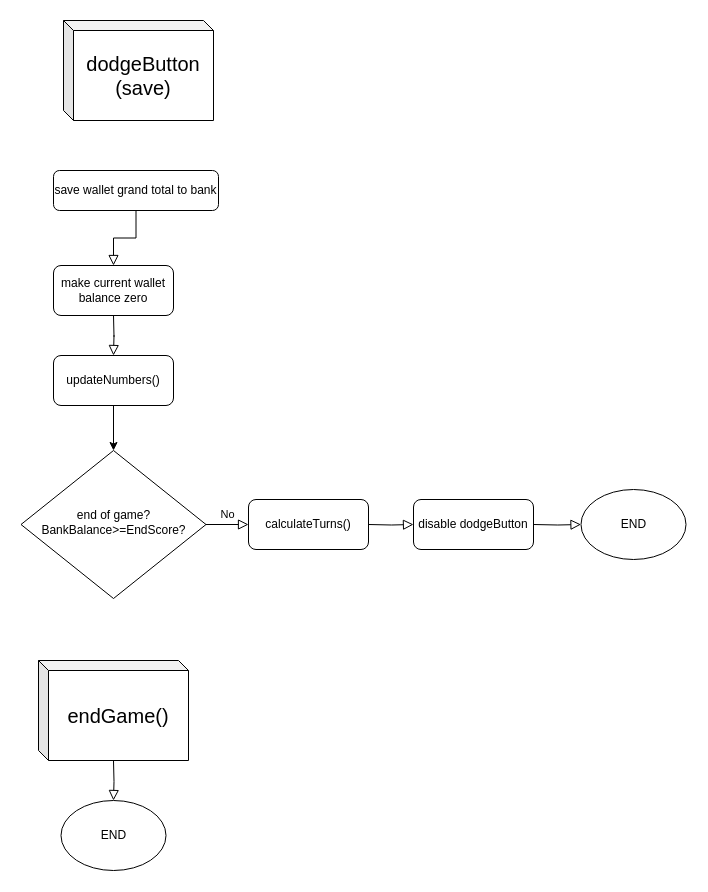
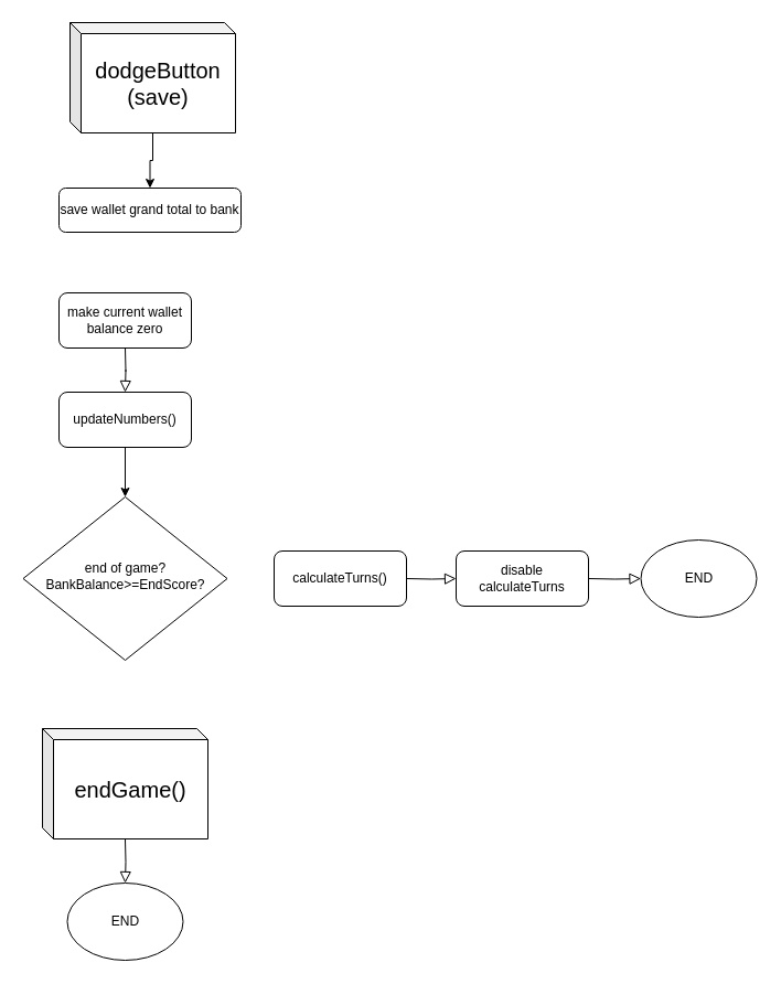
  <mxCell id="0" />
  <mxCell id="1" parent="0" />
- <mxCell id="2" value="" style="rounded=0;html=1;jettySize=auto;orthogonalLoop=1;fontSize=11;endArrow=block;endFill=0;endSize=8;strokeWidth=1;shadow=0;labelBackgroundColor=none;edgeStyle=orthogonalEdgeStyle;entryX=0.5;entryY=0;entryDx=0;entryDy=0;" parent="1" source="3" target="6" edge="1"><mxGeometry relative="1" as="geometry"><mxPoint x="113" y="270" as="targetPoint" /></mxGeometry></mxCell>
  <mxCell id="3" value="save wallet grand total to bank" style="rounded=1;whiteSpace=wrap;html=1;fontSize=12;glass=0;strokeWidth=1;shadow=0;" parent="1" vertex="1"><mxGeometry x="53" y="170" width="165" height="40" as="geometry" /></mxCell>
+ <mxCell id="4" style="edgeStyle=orthogonalEdgeStyle;rounded=0;orthogonalLoop=1;jettySize=auto;html=1;" parent="1" source="5" target="3" edge="1"><mxGeometry relative="1" as="geometry" /></mxCell>
  <mxCell id="5" value="&lt;font style=&quot;font-size: 20px&quot;&gt;dodgeButton&lt;br&gt;(save)&lt;br&gt;&lt;/font&gt;" style="shape=cube;whiteSpace=wrap;html=1;boundedLbl=1;backgroundOutline=1;darkOpacity=0.05;darkOpacity2=0.1;size=10;" parent="1" vertex="1"><mxGeometry x="63" y="20" width="150" height="100" as="geometry" /></mxCell>
  <mxCell id="6" value="make current wallet balance zero" style="rounded=1;whiteSpace=wrap;html=1;fontSize=12;glass=0;strokeWidth=1;shadow=0;" vertex="1" parent="1"><mxGeometry x="53" y="265" width="120" height="50" as="geometry" /></mxCell>
  <mxCell id="7" value="" style="rounded=0;html=1;jettySize=auto;orthogonalLoop=1;fontSize=11;endArrow=block;endFill=0;endSize=8;strokeWidth=1;shadow=0;labelBackgroundColor=none;edgeStyle=orthogonalEdgeStyle;" edge="1" parent="1"><mxGeometry y="20" relative="1" as="geometry"><mxPoint as="offset" /><mxPoint x="113" y="315" as="sourcePoint" /><mxPoint x="113" y="355" as="targetPoint" /></mxGeometry></mxCell>
  <mxCell id="8" style="edgeStyle=orthogonalEdgeStyle;rounded=0;orthogonalLoop=1;jettySize=auto;html=1;exitX=0.5;exitY=1;exitDx=0;exitDy=0;" edge="1" parent="1" source="9"><mxGeometry relative="1" as="geometry"><mxPoint x="113" y="450" as="targetPoint" /></mxGeometry></mxCell>
  <mxCell id="9" value="updateNumbers()" style="rounded=1;whiteSpace=wrap;html=1;fontSize=12;glass=0;strokeWidth=1;shadow=0;" vertex="1" parent="1"><mxGeometry x="53" y="355" width="120" height="50" as="geometry" /></mxCell>
  <mxCell id="10" value="end of game?&lt;br&gt;BankBalance&amp;gt;=EndScore?" style="rhombus;whiteSpace=wrap;html=1;shadow=0;fontFamily=Helvetica;fontSize=12;align=center;strokeWidth=1;spacing=6;spacingTop=-4;" vertex="1" parent="1"><mxGeometry x="20.5" y="450" width="185" height="148" as="geometry" /></mxCell>
- <mxCell id="11" value="No" style="edgeStyle=orthogonalEdgeStyle;rounded=0;html=1;jettySize=auto;orthogonalLoop=1;fontSize=11;endArrow=block;endFill=0;endSize=8;strokeWidth=1;shadow=0;labelBackgroundColor=none;exitX=1;exitY=0.5;exitDx=0;exitDy=0;entryX=0;entryY=0.5;entryDx=0;entryDy=0;" edge="1" parent="1" source="10" target="12"><mxGeometry y="10" relative="1" as="geometry"><mxPoint as="offset" /><mxPoint x="188" y="930" as="sourcePoint" /><mxPoint x="218" y="490" as="targetPoint" /></mxGeometry></mxCell>
  <mxCell id="12" value="calculateTurns()" style="rounded=1;whiteSpace=wrap;html=1;fontSize=12;glass=0;strokeWidth=1;shadow=0;" vertex="1" parent="1"><mxGeometry x="248" y="499" width="120" height="50" as="geometry" /></mxCell>
- <mxCell id="13" value="disable dodgeButton" style="rounded=1;whiteSpace=wrap;html=1;fontSize=12;glass=0;strokeWidth=1;shadow=0;" vertex="1" parent="1"><mxGeometry x="413" y="499" width="120" height="50" as="geometry" /></mxCell>
+ <mxCell id="13" value="disable calculateTurns" style="rounded=1;whiteSpace=wrap;html=1;fontSize=12;glass=0;strokeWidth=1;shadow=0;" vertex="1" parent="1"><mxGeometry x="413" y="499" width="120" height="50" as="geometry" /></mxCell>
  <mxCell id="14" value="" style="rounded=0;html=1;jettySize=auto;orthogonalLoop=1;fontSize=11;endArrow=block;endFill=0;endSize=8;strokeWidth=1;shadow=0;labelBackgroundColor=none;edgeStyle=orthogonalEdgeStyle;exitX=1;exitY=0.5;exitDx=0;exitDy=0;entryX=0;entryY=0.5;entryDx=0;entryDy=0;" edge="1" parent="1" target="13"><mxGeometry y="20" relative="1" as="geometry"><mxPoint as="offset" /><mxPoint x="368" y="524" as="sourcePoint" /><mxPoint x="158" y="794" as="targetPoint" /></mxGeometry></mxCell>
  <mxCell id="15" value="END" style="ellipse;whiteSpace=wrap;html=1;" vertex="1" parent="1"><mxGeometry x="580.5" y="489" width="105" height="70" as="geometry" /></mxCell>
  <mxCell id="16" value="" style="rounded=0;html=1;jettySize=auto;orthogonalLoop=1;fontSize=11;endArrow=block;endFill=0;endSize=8;strokeWidth=1;shadow=0;labelBackgroundColor=none;edgeStyle=orthogonalEdgeStyle;entryX=0;entryY=0.5;entryDx=0;entryDy=0;" edge="1" parent="1" target="15"><mxGeometry y="20" relative="1" as="geometry"><mxPoint as="offset" /><mxPoint x="533" y="524" as="sourcePoint" /><mxPoint x="569" y="469" as="targetPoint" /></mxGeometry></mxCell>
  <mxCell id="17" value="&lt;font style=&quot;font-size: 20px&quot;&gt;endGame()&lt;br&gt;&lt;/font&gt;" style="shape=cube;whiteSpace=wrap;html=1;boundedLbl=1;backgroundOutline=1;darkOpacity=0.05;darkOpacity2=0.1;size=10;" vertex="1" parent="1"><mxGeometry x="38" y="660" width="150" height="100" as="geometry" /></mxCell>
  <mxCell id="18" value="END" style="ellipse;whiteSpace=wrap;html=1;" vertex="1" parent="1"><mxGeometry x="60.5" y="800" width="105" height="70" as="geometry" /></mxCell>
  <mxCell id="19" value="" style="rounded=0;html=1;jettySize=auto;orthogonalLoop=1;fontSize=11;endArrow=block;endFill=0;endSize=8;strokeWidth=1;shadow=0;labelBackgroundColor=none;edgeStyle=orthogonalEdgeStyle;exitX=0.5;exitY=1;exitDx=0;exitDy=0;entryX=0.5;entryY=0;entryDx=0;entryDy=0;" edge="1" parent="1" target="18"><mxGeometry y="20" relative="1" as="geometry"><mxPoint as="offset" /><mxPoint x="113" y="760" as="sourcePoint" /><mxPoint x="113" y="790" as="targetPoint" /></mxGeometry></mxCell>
